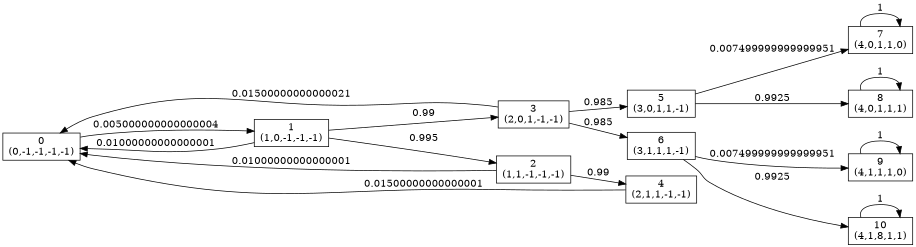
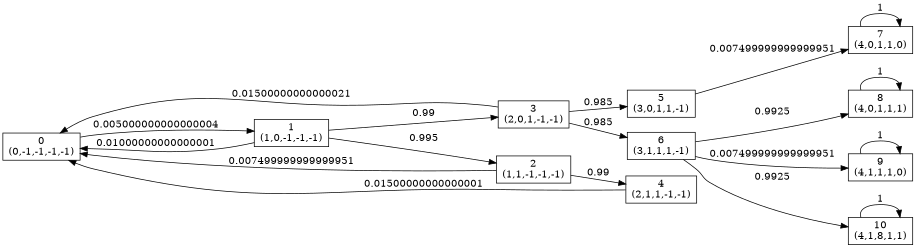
  digraph {
    rankdir=LR
    node [shape=box]
    n1 [label="0\n(0,-1,-1,-1,-1)"]
    n2 [label="1\n(1,0,-1,-1,-1)"]
    n3 [label="2\n(1,1,-1,-1,-1)"]
    n4 [label="3\n(2,0,1,-1,-1)"]
    n5 [label="4\n(2,1,1,-1,-1)"]
    n6 [label="5\n(3,0,1,1,-1)"]
    n7 [label="6\n(3,1,1,1,-1)"]
    n8 [label="7\n(4,0,1,1,0)"]
    n9 [label="8\n(4,0,1,1,1)"]
    n10 [label="9\n(4,1,1,1,0)"]
    n11 [label="10\n(4,1,8,1,1)"]
    n1 -> n2 [label=0.005000000000000004]
    n2 -> n1 [label=0.01000000000000001]
    n2 -> n3 [label=0.995]
    n2 -> n4 [label=0.99]
-   n3 -> n1 [label=0.01000000000000001]
+   n3 -> n1 [label=0.007499999999999951]
    n3 -> n5 [label=0.99]
    n4 -> n1 [label=0.01500000000000021]
    n4 -> n6 [label=0.985]
    n4 -> n7 [label=0.985]
    n5 -> n1 [label=0.01500000000000001]
    n6 -> n8 [label=0.007499999999999951]
-   n6 -> n9 [label=0.9925]
+   n7 -> n9 [label=0.9925]
    n7 -> n10 [label=0.007499999999999951]
    n7 -> n11 [label=0.9925]
    n8 -> n8 [label=1]
    n9 -> n9 [label=1]
    n10 -> n10 [label=1]
    n11 -> n11 [label=1]
  }
